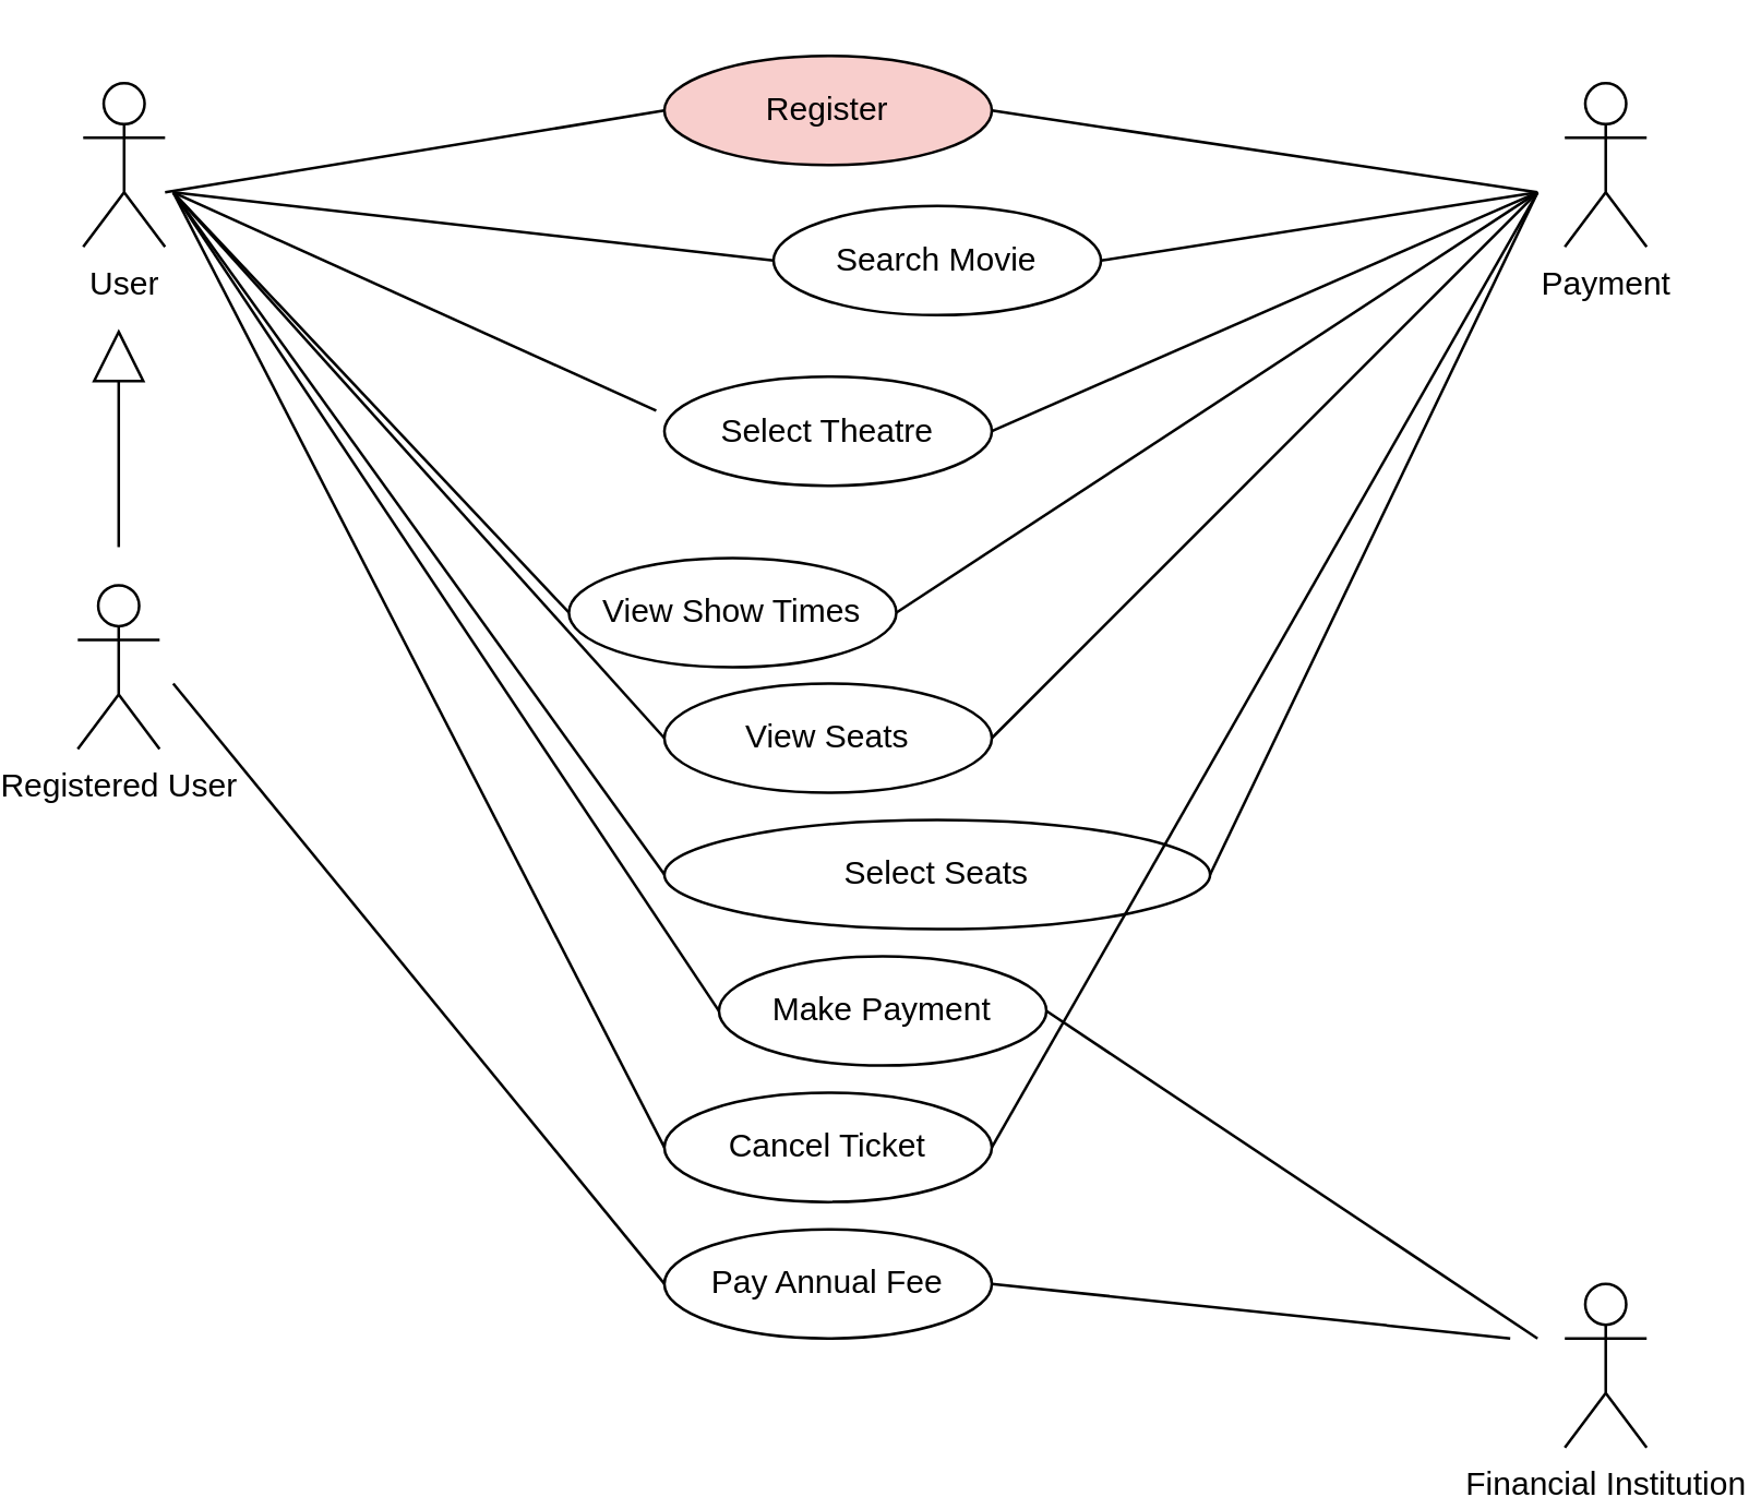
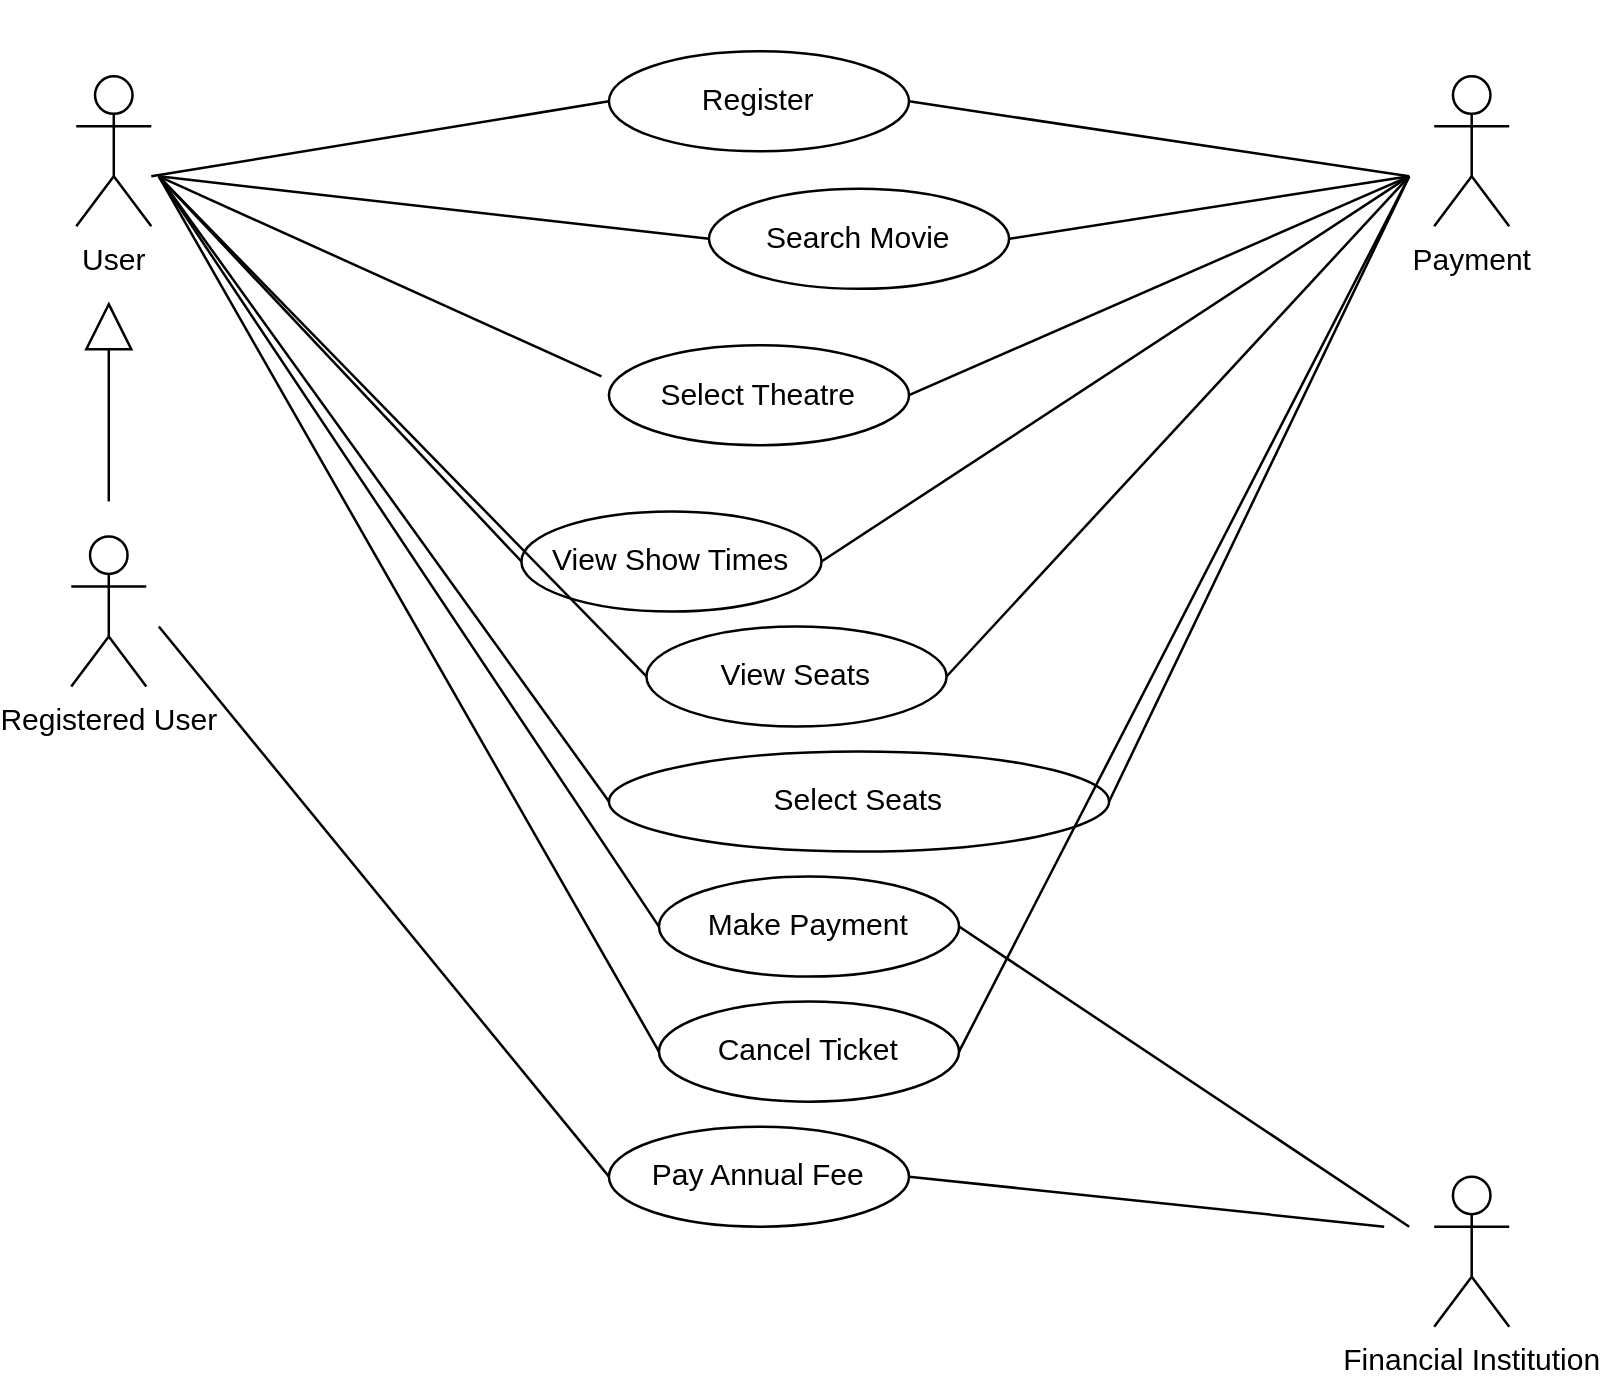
  <mxCell id="0" />
  <mxCell id="1" parent="0" />
- <mxCell id="2" value="Register" style="ellipse;whiteSpace=wrap;html=1;fillColor=#f8cecc;" parent="1" vertex="1"><mxGeometry x="235" y="20" width="120" height="40" as="geometry" /></mxCell>
+ <mxCell id="2" value="Register" style="ellipse;whiteSpace=wrap;html=1;" parent="1" vertex="1"><mxGeometry x="235" y="20" width="120" height="40" as="geometry" /></mxCell>
  <mxCell id="3" value="Search Movie" style="ellipse;whiteSpace=wrap;html=1;" parent="1" vertex="1"><mxGeometry x="275" y="75" width="120" height="40" as="geometry" /></mxCell>
  <mxCell id="4" value="View Show Times" style="ellipse;whiteSpace=wrap;html=1;" parent="1" vertex="1"><mxGeometry x="200" y="204" width="120" height="40" as="geometry" /></mxCell>
  <mxCell id="5" value="Select Theatre" style="ellipse;whiteSpace=wrap;html=1;" parent="1" vertex="1"><mxGeometry x="235" y="137.5" width="120" height="40" as="geometry" /></mxCell>
- <mxCell id="6" value="View Seats" style="ellipse;whiteSpace=wrap;html=1;" parent="1" vertex="1"><mxGeometry x="235" y="250" width="120" height="40" as="geometry" /></mxCell>
+ <mxCell id="6" value="View Seats" style="ellipse;whiteSpace=wrap;html=1;" parent="1" vertex="1"><mxGeometry x="250" y="250" width="120" height="40" as="geometry" /></mxCell>
  <mxCell id="7" value="Select Seats" style="ellipse;whiteSpace=wrap;html=1;" parent="1" vertex="1"><mxGeometry x="235" y="300" width="200" height="40" as="geometry" /></mxCell>
  <mxCell id="8" value="Make Payment" style="ellipse;whiteSpace=wrap;html=1;" parent="1" vertex="1"><mxGeometry x="255" y="350" width="120" height="40" as="geometry" /></mxCell>
- <mxCell id="9" value="Cancel Ticket" style="ellipse;whiteSpace=wrap;html=1;" parent="1" vertex="1"><mxGeometry x="235" y="400" width="120" height="40" as="geometry" /></mxCell>
+ <mxCell id="9" value="Cancel Ticket" style="ellipse;whiteSpace=wrap;html=1;" parent="1" vertex="1"><mxGeometry x="255" y="400" width="120" height="40" as="geometry" /></mxCell>
  <mxCell id="10" value="Pay Annual Fee" style="ellipse;whiteSpace=wrap;html=1;" parent="1" vertex="1"><mxGeometry x="235" y="450" width="120" height="40" as="geometry" /></mxCell>
  <mxCell id="11" value="User" style="shape=umlActor;verticalLabelPosition=bottom;labelBackgroundColor=#ffffff;verticalAlign=top;html=1;outlineConnect=0;" parent="1" vertex="1"><mxGeometry x="22" y="30" width="30" height="60" as="geometry" /></mxCell>
  <mxCell id="12" value="Registered User" style="shape=umlActor;verticalLabelPosition=bottom;labelBackgroundColor=#ffffff;verticalAlign=top;html=1;outlineConnect=0;" parent="1" vertex="1"><mxGeometry x="20" y="214" width="30" height="60" as="geometry" /></mxCell>
  <mxCell id="13" value="" style="endArrow=block;html=1;startArrow=none;startFill=0;endFill=0;strokeWidth=1;endSize=17;" parent="1" edge="1"><mxGeometry width="50" height="50" relative="1" as="geometry"><mxPoint x="35" y="200" as="sourcePoint" /><mxPoint x="35" y="120" as="targetPoint" /></mxGeometry></mxCell>
  <mxCell id="14" value="Payment" style="shape=umlActor;verticalLabelPosition=bottom;labelBackgroundColor=#ffffff;verticalAlign=top;html=1;outlineConnect=0;" parent="1" vertex="1"><mxGeometry x="565" y="30" width="30" height="60" as="geometry" /></mxCell>
  <mxCell id="15" value="Financial Institution" style="shape=umlActor;verticalLabelPosition=bottom;labelBackgroundColor=#ffffff;verticalAlign=top;html=1;outlineConnect=0;" parent="1" vertex="1"><mxGeometry x="565" y="470" width="30" height="60" as="geometry" /></mxCell>
  <mxCell id="16" value="" style="endArrow=none;html=1;strokeWidth=1;entryX=0;entryY=0.5;entryDx=0;entryDy=0;" parent="1" target="2" edge="1"><mxGeometry width="50" height="50" relative="1" as="geometry"><mxPoint x="52" y="70" as="sourcePoint" /><mxPoint x="102" y="15" as="targetPoint" /></mxGeometry></mxCell>
  <mxCell id="17" value="" style="endArrow=none;html=1;strokeWidth=1;entryX=0;entryY=0.5;entryDx=0;entryDy=0;" parent="1" target="3" edge="1"><mxGeometry width="50" height="50" relative="1" as="geometry"><mxPoint x="55" y="70" as="sourcePoint" /><mxPoint x="245" y="50" as="targetPoint" /></mxGeometry></mxCell>
  <mxCell id="18" value="" style="endArrow=none;html=1;strokeWidth=1;entryX=0;entryY=0.5;entryDx=0;entryDy=0;" parent="1" edge="1"><mxGeometry width="50" height="50" relative="1" as="geometry"><mxPoint x="55" y="70" as="sourcePoint" /><mxPoint x="232" y="150" as="targetPoint" /></mxGeometry></mxCell>
  <mxCell id="19" value="" style="endArrow=none;html=1;strokeWidth=1;entryX=0;entryY=0.5;entryDx=0;entryDy=0;" parent="1" target="4" edge="1"><mxGeometry width="50" height="50" relative="1" as="geometry"><mxPoint x="55" y="70" as="sourcePoint" /><mxPoint x="175" y="184" as="targetPoint" /></mxGeometry></mxCell>
  <mxCell id="20" value="" style="endArrow=none;html=1;strokeWidth=1;entryX=0;entryY=0.5;entryDx=0;entryDy=0;" parent="1" target="6" edge="1"><mxGeometry width="50" height="50" relative="1" as="geometry"><mxPoint x="55" y="70" as="sourcePoint" /><mxPoint x="175" y="260" as="targetPoint" /></mxGeometry></mxCell>
  <mxCell id="21" value="" style="endArrow=none;html=1;strokeWidth=1;entryX=0;entryY=0.5;entryDx=0;entryDy=0;" parent="1" target="7" edge="1"><mxGeometry width="50" height="50" relative="1" as="geometry"><mxPoint x="55" y="70" as="sourcePoint" /><mxPoint x="175" y="295" as="targetPoint" /></mxGeometry></mxCell>
  <mxCell id="22" value="" style="endArrow=none;html=1;strokeWidth=1;exitX=0;exitY=0.5;exitDx=0;exitDy=0;" parent="1" source="8" edge="1"><mxGeometry width="50" height="50" relative="1" as="geometry"><mxPoint x="-5" y="620" as="sourcePoint" /><mxPoint x="55" y="70" as="targetPoint" /></mxGeometry></mxCell>
  <mxCell id="23" value="" style="endArrow=none;html=1;strokeWidth=1;exitX=0;exitY=0.5;exitDx=0;exitDy=0;" parent="1" source="9" edge="1"><mxGeometry width="50" height="50" relative="1" as="geometry"><mxPoint x="-5" y="620" as="sourcePoint" /><mxPoint x="55" y="70" as="targetPoint" /></mxGeometry></mxCell>
  <mxCell id="24" value="" style="endArrow=none;html=1;strokeWidth=1;exitX=0;exitY=0.5;exitDx=0;exitDy=0;" parent="1" source="10" edge="1"><mxGeometry width="50" height="50" relative="1" as="geometry"><mxPoint x="-5" y="620" as="sourcePoint" /><mxPoint x="55" y="250" as="targetPoint" /></mxGeometry></mxCell>
  <mxCell id="25" value="" style="endArrow=none;html=1;strokeWidth=1;exitX=1;exitY=0.5;exitDx=0;exitDy=0;" parent="1" source="2" edge="1"><mxGeometry width="50" height="50" relative="1" as="geometry"><mxPoint x="530" y="219" as="sourcePoint" /><mxPoint x="555" y="70" as="targetPoint" /></mxGeometry></mxCell>
  <mxCell id="26" value="" style="endArrow=none;html=1;strokeWidth=1;exitX=1;exitY=0.5;exitDx=0;exitDy=0;" parent="1" source="3" edge="1"><mxGeometry width="50" height="50" relative="1" as="geometry"><mxPoint x="465" y="275" as="sourcePoint" /><mxPoint x="555" y="70" as="targetPoint" /></mxGeometry></mxCell>
  <mxCell id="27" value="" style="endArrow=none;html=1;strokeWidth=1;exitX=1;exitY=0.5;exitDx=0;exitDy=0;" parent="1" source="5" edge="1"><mxGeometry width="50" height="50" relative="1" as="geometry"><mxPoint x="495" y="310" as="sourcePoint" /><mxPoint x="555" y="70" as="targetPoint" /></mxGeometry></mxCell>
  <mxCell id="28" value="" style="endArrow=none;html=1;strokeWidth=1;exitX=1;exitY=0.5;exitDx=0;exitDy=0;" parent="1" source="4" edge="1"><mxGeometry width="50" height="50" relative="1" as="geometry"><mxPoint x="485" y="250" as="sourcePoint" /><mxPoint x="555" y="70" as="targetPoint" /></mxGeometry></mxCell>
  <mxCell id="29" value="" style="endArrow=none;html=1;strokeWidth=1;exitX=1;exitY=0.5;exitDx=0;exitDy=0;" parent="1" source="6" edge="1"><mxGeometry width="50" height="50" relative="1" as="geometry"><mxPoint x="495" y="275" as="sourcePoint" /><mxPoint x="555" y="70" as="targetPoint" /></mxGeometry></mxCell>
  <mxCell id="30" value="" style="endArrow=none;html=1;strokeWidth=1;exitX=1;exitY=0.5;exitDx=0;exitDy=0;" parent="1" source="7" edge="1"><mxGeometry width="50" height="50" relative="1" as="geometry"><mxPoint x="505" y="320" as="sourcePoint" /><mxPoint x="555" y="70" as="targetPoint" /></mxGeometry></mxCell>
  <mxCell id="31" value="" style="endArrow=none;html=1;strokeWidth=1;exitX=1;exitY=0.5;exitDx=0;exitDy=0;" parent="1" source="8" edge="1"><mxGeometry width="50" height="50" relative="1" as="geometry"><mxPoint x="385" y="420" as="sourcePoint" /><mxPoint x="555" y="490" as="targetPoint" /></mxGeometry></mxCell>
  <mxCell id="32" value="" style="endArrow=none;html=1;strokeWidth=1;exitX=1;exitY=0.5;exitDx=0;exitDy=0;" parent="1" source="9" edge="1"><mxGeometry width="50" height="50" relative="1" as="geometry"><mxPoint x="375" y="490" as="sourcePoint" /><mxPoint x="555" y="70" as="targetPoint" /></mxGeometry></mxCell>
  <mxCell id="33" value="" style="endArrow=none;html=1;strokeWidth=1;exitX=1;exitY=0.5;exitDx=0;exitDy=0;" parent="1" source="10" edge="1"><mxGeometry width="50" height="50" relative="1" as="geometry"><mxPoint x="-5" y="620" as="sourcePoint" /><mxPoint x="545" y="490" as="targetPoint" /></mxGeometry></mxCell>
